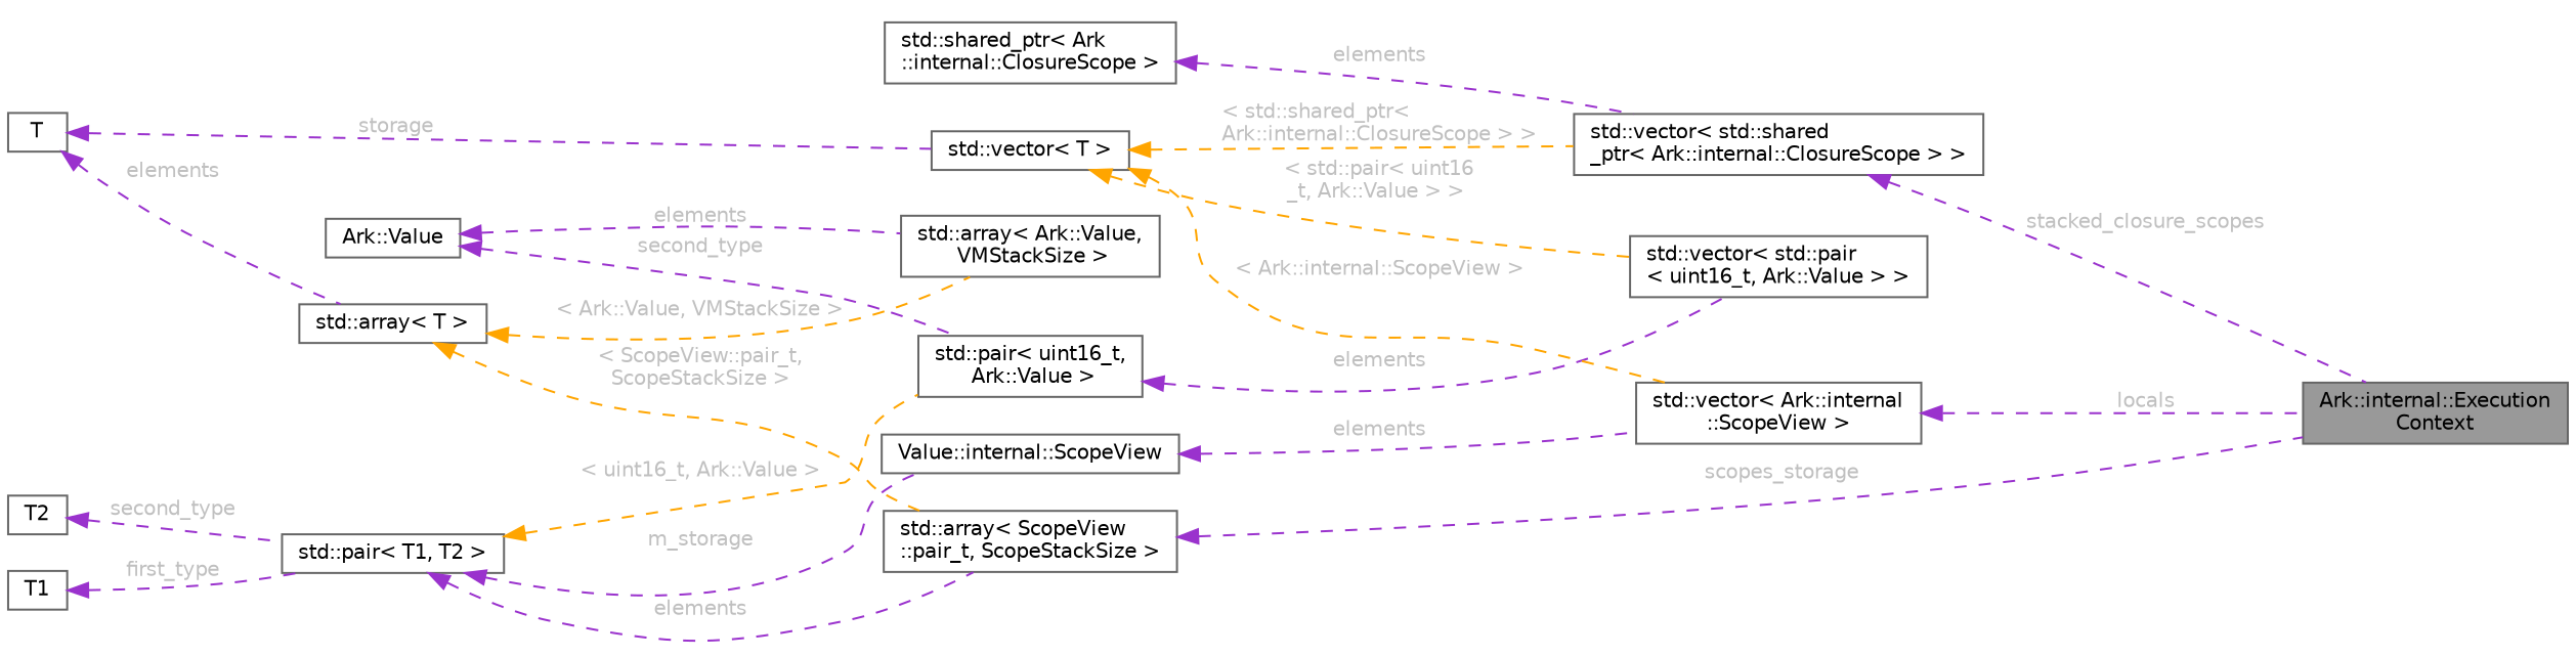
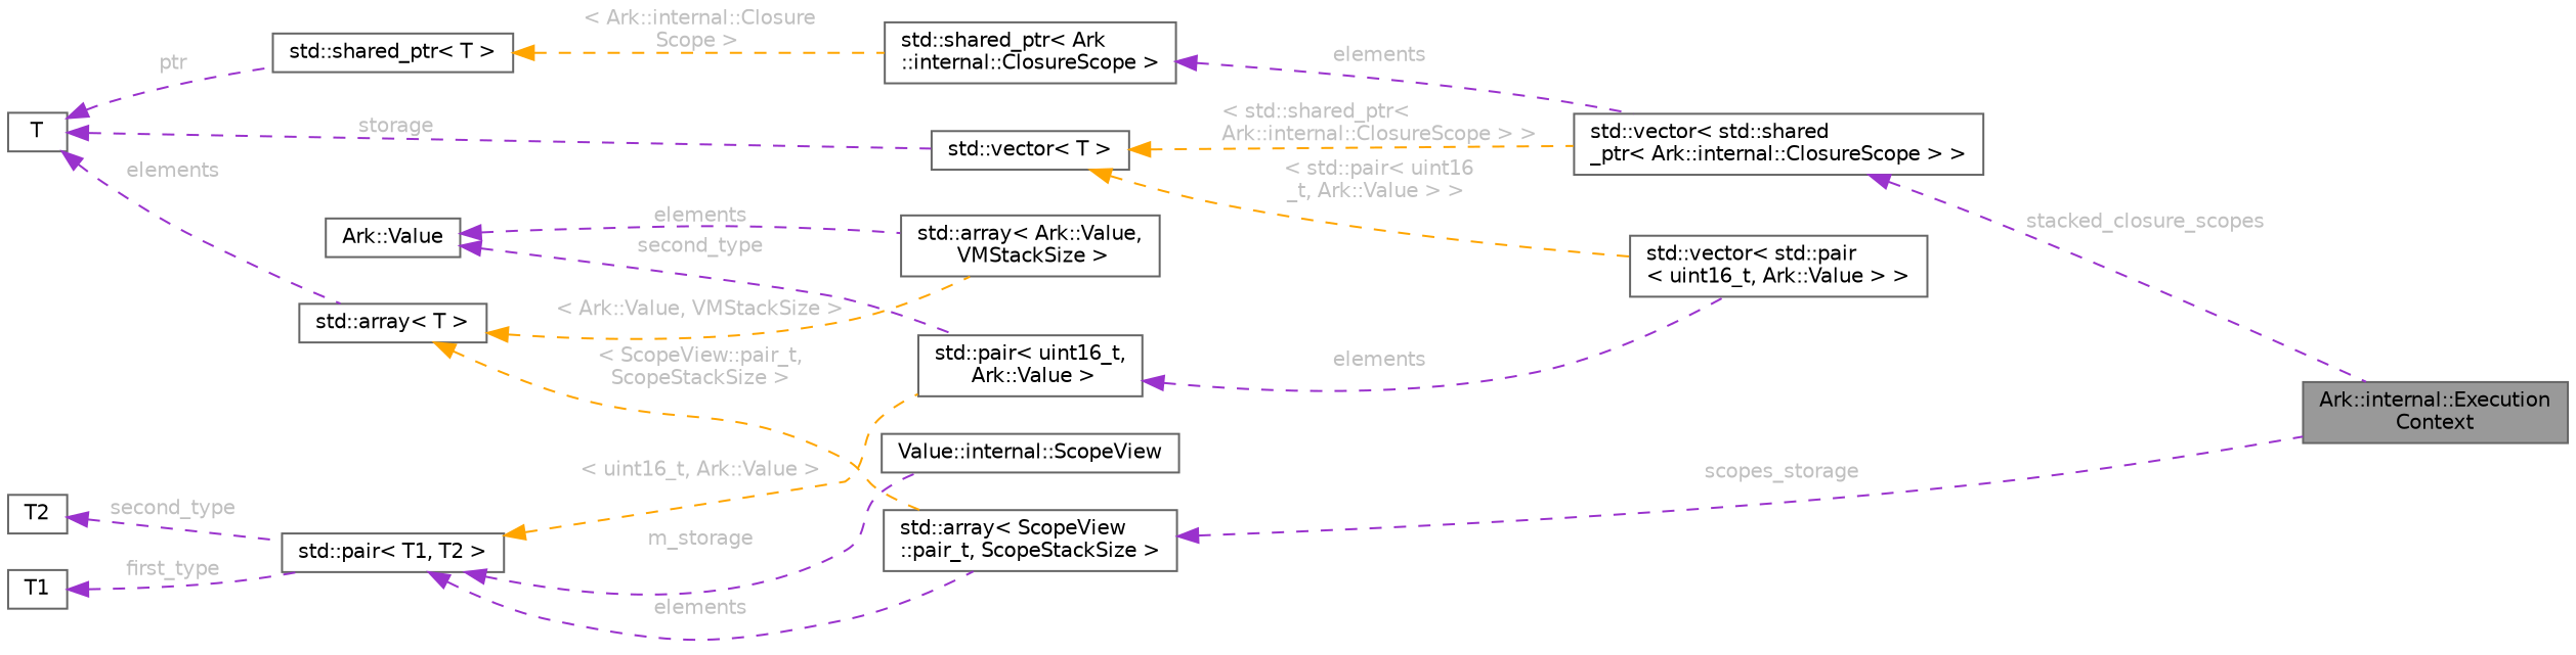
  digraph {
    rankdir=LR
    node [color=gray40 fillcolor=white fontname=Helvetica fontsize=10 shape=box style=filled]
    edge [color=darkorchid3 dir=back fontcolor=grey fontname=Helvetica fontsize=10 labelfontname=Helvetica labelfontsize=10 style=dashed]
    n1 [fillcolor=grey60 fontcolor=black height=0.2 label="Ark::internal::Execution\lContext" width=0.4]
    n2 [height=0.2 label="std::vector\< std::shared\l_ptr\< Ark::internal::ClosureScope \> \>" width=0.4]
    n3 [height=0.2 label="std::shared_ptr\< Ark\l::internal::ClosureScope \>" width=0.4]
    n4 [height=0.2 label="std::vector\< std::pair\l\< uint16_t, Ark::Value \> \>" width=0.4]
    n5 [height=0.2 label="std::pair\< uint16_t,\l Ark::Value \>" width=0.4]
    n6 [height=0.2 label="Ark::Value" width=0.4]
    n7 [height=0.2 label="std::array\< Ark::Value,\l VMStackSize \>" width=0.4]
    n8 [height=0.2 label="std::pair\< T1, T2 \>" width=0.4]
    n9 [height=0.2 label="Value::internal::ScopeView" width=0.4]
    n10 [height=0.2 label="std::array\< ScopeView\l::pair_t, ScopeStackSize \>" width=0.4]
-   n11 [height=0.2 label="std::vector\< Ark::internal\l::ScopeView \>" width=0.4]
    n12 [height=0.2 label=T1 width=0.4]
    n13 [height=0.2 label=T2 width=0.4]
    n14 [height=0.2 label="std::vector\< T \>" width=0.4]
    n15 [height=0.2 label=T width=0.4]
+   n16 [height=0.2 label="std::shared_ptr\< T \>" width=0.4]
    n17 [height=0.2 label="std::array\< T \>" width=0.4]
    n2 -> n1 [label=" stacked_closure_scopes"]
    n3 -> n2 [label=" elements"]
    n5 -> n4 [label=" elements"]
    n6 -> n5 [label=" second_type"]
    n6 -> n7 [label=" elements"]
    n8 -> n5 [color=orange label=" \< uint16_t, Ark::Value \>"]
    n8 -> n9 [label=" m_storage"]
    n8 -> n10 [label=" elements"]
-   n9 -> n11 [label=" elements"]
    n10 -> n1 [label=" scopes_storage"]
-   n11 -> n1 [label=" locals"]
    n12 -> n8 [label=" first_type"]
    n13 -> n8 [label=" second_type"]
    n14 -> n2 [color=orange label=" \< std::shared_ptr\<\l Ark::internal::ClosureScope \> \>"]
    n14 -> n4 [color=orange label=" \< std::pair\< uint16\l_t, Ark::Value \> \>"]
-   n14 -> n11 [color=orange label=" \< Ark::internal::ScopeView \>"]
    n15 -> n14 [label=" storage"]
+   n15 -> n16 [label=" ptr"]
    n15 -> n17 [label=" elements"]
+   n16 -> n3 [color=orange label=" \< Ark::internal::Closure\lScope \>"]
    n17 -> n7 [color=orange label=" \< Ark::Value, VMStackSize \>"]
    n17 -> n10 [color=orange label=" \< ScopeView::pair_t,\l ScopeStackSize \>"]
  }
